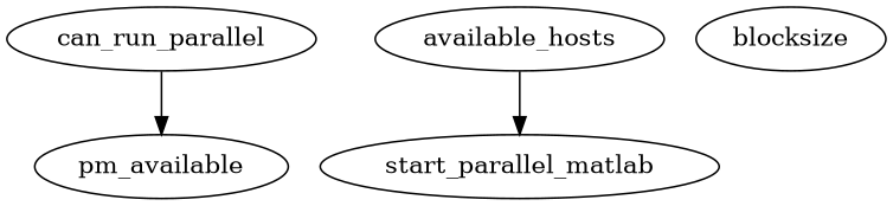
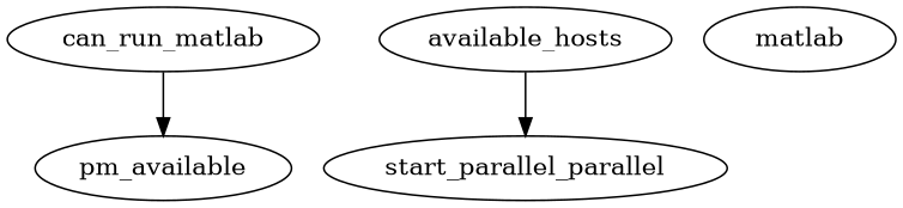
  digraph {
    fontname="DejaVu Serif"
    node [fontname="DejaVu Serif"]
    edge [fontname="DejaVu Serif"]
-   can_run_parallel
+   can_run_parallel [label=can_run_matlab]
    pm_available
    available_hosts
-   start_parallel_matlab
-   blocksize
+   start_parallel_matlab [label=start_parallel_parallel]
+   blocksize [label=matlab]
    can_run_parallel -> pm_available
    available_hosts -> start_parallel_matlab
  }
